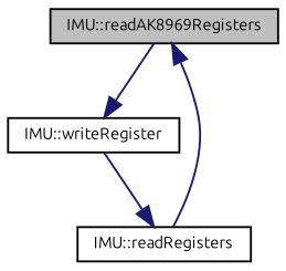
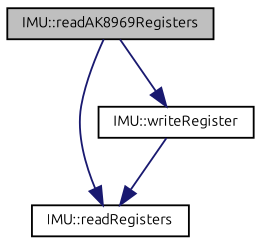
  digraph {
    fontname=Ubuntu
    rankdir=TB
    node [color=black fontname=Ubuntu fontsize=8 shape=record]
    edge [color=midnightblue fontname=Ubuntu fontsize=8 labelfontname=DejaVuSansMono labelfontsize=8 style=solid]
    n1 [fillcolor=grey75 fontcolor=black height=0.2 label="IMU::readAK8969Registers" style=filled width=0.4]
    n2 [height=0.2 label="IMU::readRegisters" width=0.4]
    n3 [height=0.2 label="IMU::writeRegister" width=0.4]
-   n2 -> n1
+   n1 -> n2
    n1 -> n3
    n3 -> n2
  }
